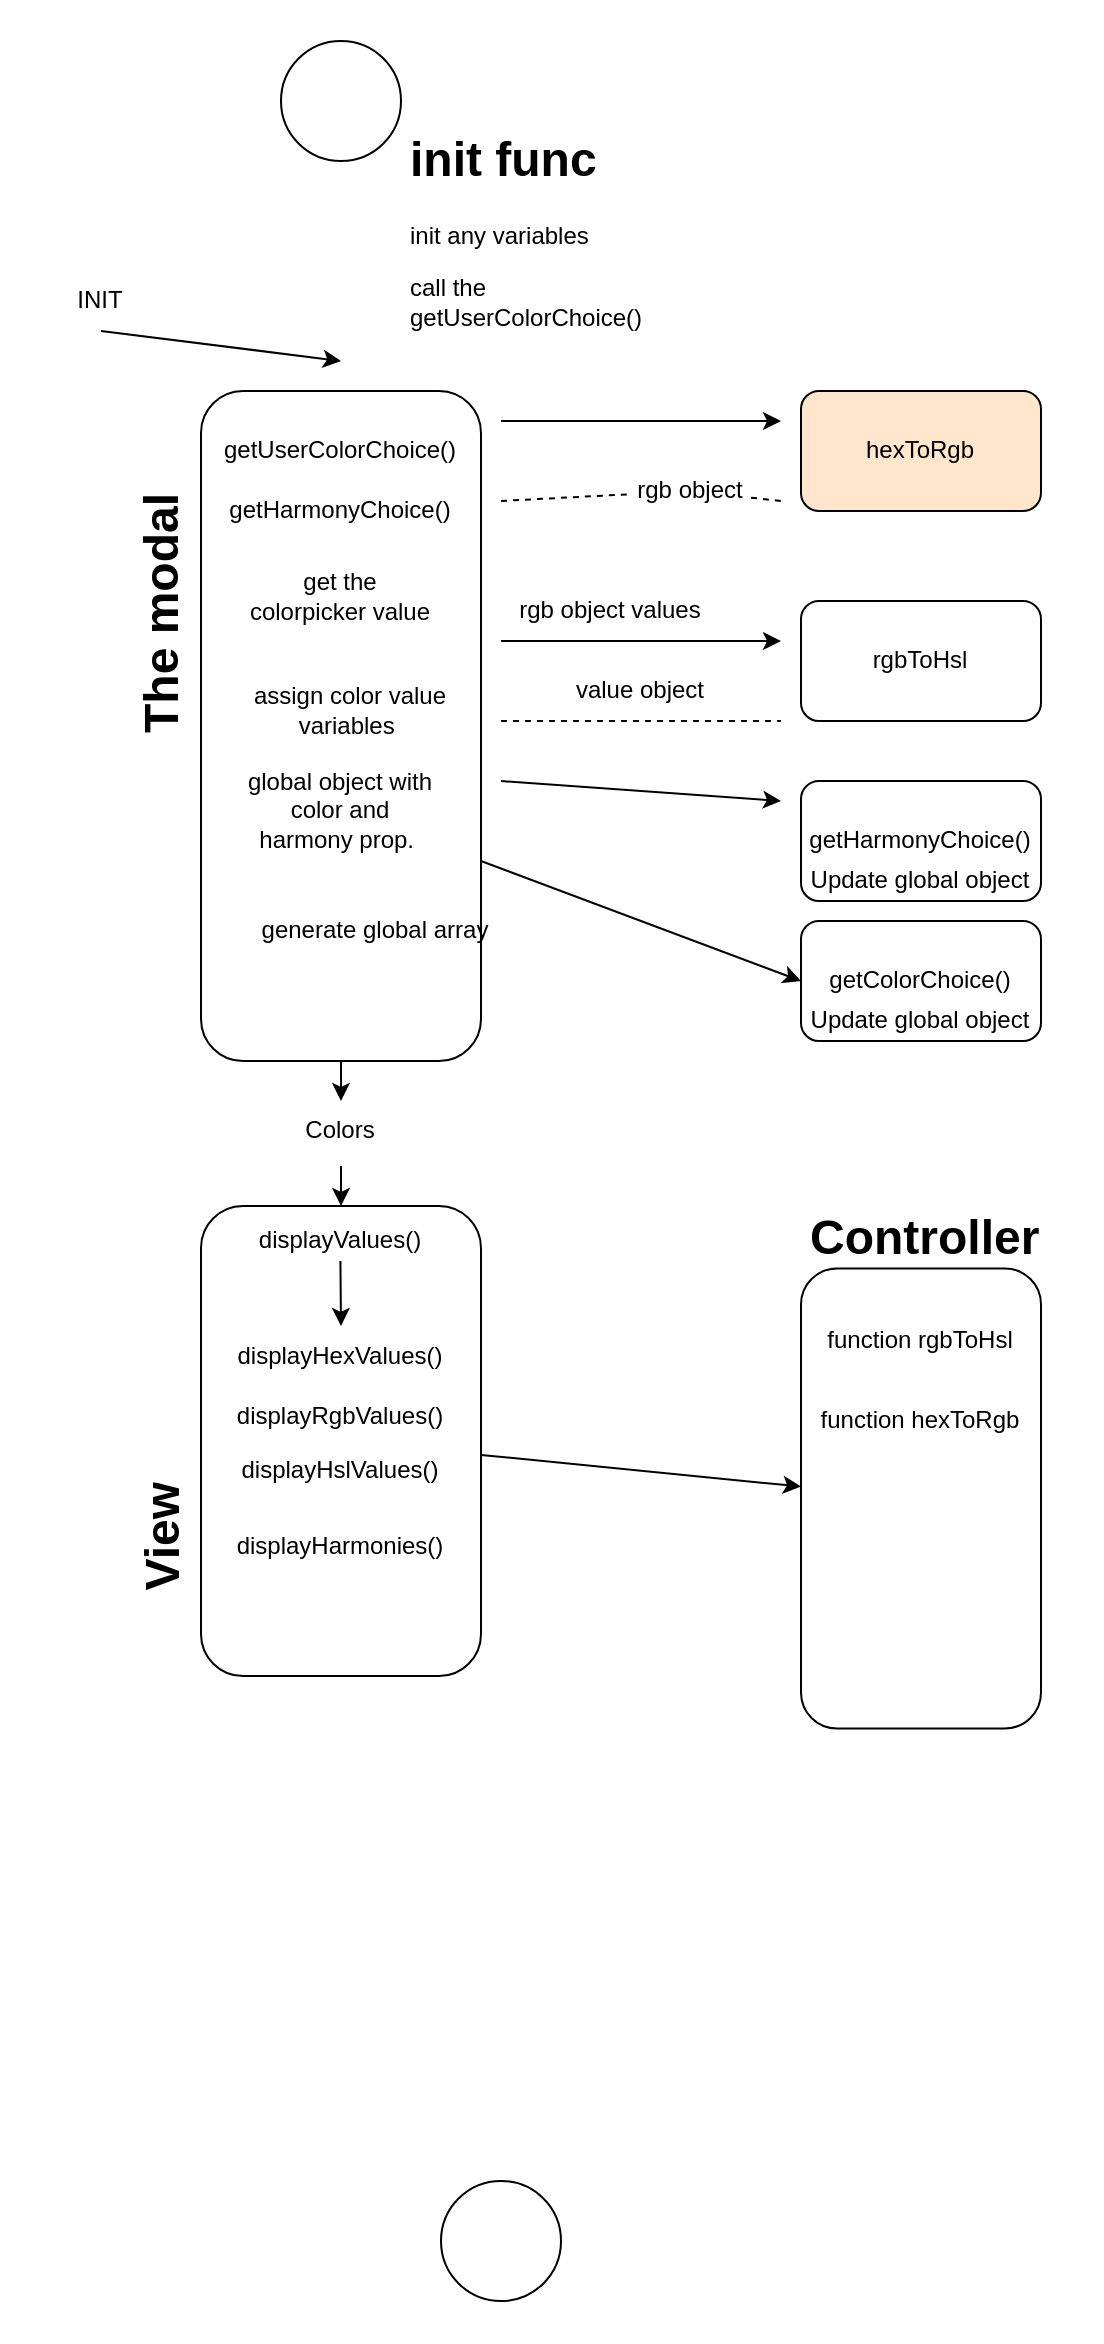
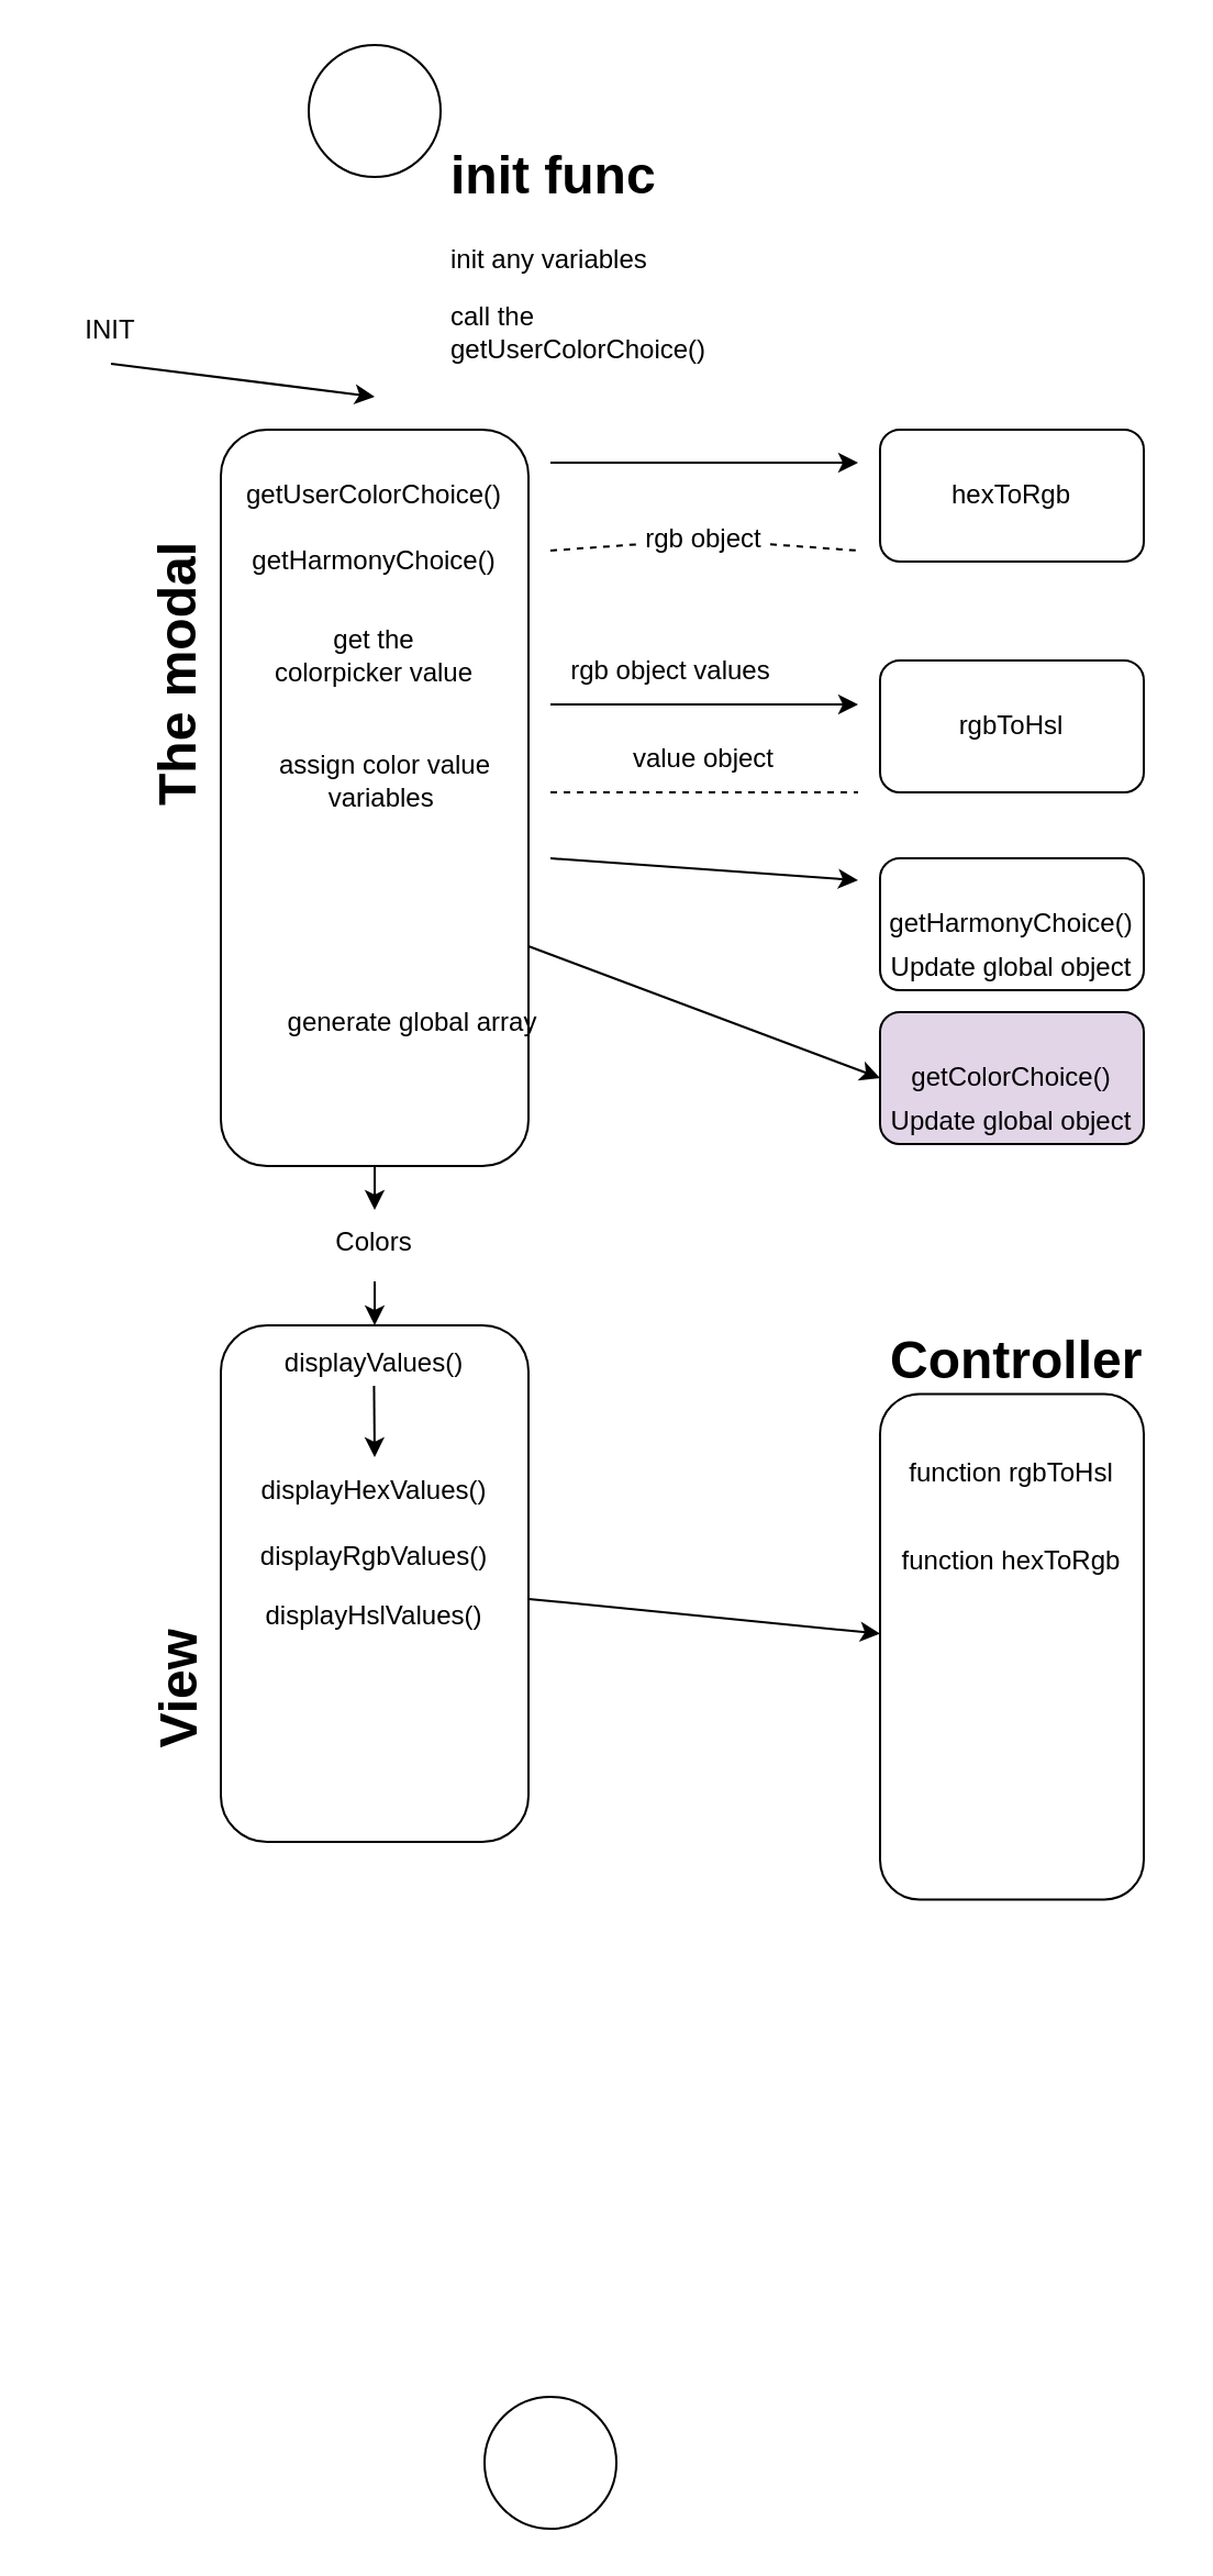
  <mxCell id="0" />
  <mxCell id="1" parent="0" />
  <mxCell id="2" value="" style="ellipse;whiteSpace=wrap;html=1;aspect=fixed;" vertex="1" parent="1"><mxGeometry x="140" y="20" width="60" height="60" as="geometry" /></mxCell>
  <mxCell id="3" value="INIT" style="text;html=1;strokeColor=none;fillColor=none;align=center;verticalAlign=middle;whiteSpace=wrap;rounded=0;" vertex="1" parent="1"><mxGeometry x="20" y="135" width="60" height="30" as="geometry" /></mxCell>
  <mxCell id="4" value="" style="endArrow=classic;html=1;exitX=0.5;exitY=1;exitDx=0;exitDy=0;" edge="1" parent="1" source="3"><mxGeometry width="50" height="50" relative="1" as="geometry"><mxPoint x="180" y="130" as="sourcePoint" /><mxPoint x="170" y="180" as="targetPoint" /></mxGeometry></mxCell>
  <mxCell id="5" value="&lt;h1&gt;init func&lt;/h1&gt;&lt;p&gt;init any variables&amp;nbsp;&lt;/p&gt;&lt;p&gt;call the getUserColorChoice()&lt;/p&gt;" style="text;html=1;strokeColor=none;fillColor=none;spacing=5;spacingTop=-20;whiteSpace=wrap;overflow=hidden;rounded=0;" vertex="1" parent="1"><mxGeometry x="200" y="60" width="140" height="120" as="geometry" /></mxCell>
  <mxCell id="6" value="" style="edgeStyle=none;html=1;" edge="1" parent="1" source="7" target="19"><mxGeometry relative="1" as="geometry" /></mxCell>
  <mxCell id="7" value="" style="rounded=1;whiteSpace=wrap;html=1;" vertex="1" parent="1"><mxGeometry x="100" y="195" width="140" height="335" as="geometry" /></mxCell>
  <mxCell id="8" value="getUserColorChoice()" style="text;html=1;strokeColor=none;fillColor=none;align=center;verticalAlign=middle;whiteSpace=wrap;rounded=0;" vertex="1" parent="1"><mxGeometry x="140" y="210" width="60" height="30" as="geometry" /></mxCell>
  <mxCell id="9" value="&lt;h1&gt;The modal&lt;/h1&gt;" style="text;html=1;strokeColor=none;fillColor=none;spacing=5;spacingTop=-20;whiteSpace=wrap;overflow=hidden;rounded=0;rotation=-90;" vertex="1" parent="1"><mxGeometry x="20" y="282.5" width="130" height="47.5" as="geometry" /></mxCell>
  <mxCell id="10" value="get the colorpicker value" style="text;html=1;strokeColor=none;fillColor=none;align=center;verticalAlign=middle;whiteSpace=wrap;rounded=0;" vertex="1" parent="1"><mxGeometry x="120" y="282.5" width="100" height="30" as="geometry" /></mxCell>
  <mxCell id="11" value="assign color value variables&amp;nbsp;" style="text;html=1;strokeColor=none;fillColor=none;align=center;verticalAlign=middle;whiteSpace=wrap;rounded=0;" vertex="1" parent="1"><mxGeometry x="125" y="340" width="100" height="30" as="geometry" /></mxCell>
- <mxCell id="12" value="hexToRgb" style="rounded=1;whiteSpace=wrap;html=1;fillColor=#ffe6cc;" vertex="1" parent="1"><mxGeometry x="400" y="195" width="120" height="60" as="geometry" /></mxCell>
+ <mxCell id="12" value="hexToRgb" style="rounded=1;whiteSpace=wrap;html=1;" vertex="1" parent="1"><mxGeometry x="400" y="195" width="120" height="60" as="geometry" /></mxCell>
  <mxCell id="13" value="rgbToHsl" style="rounded=1;whiteSpace=wrap;html=1;" vertex="1" parent="1"><mxGeometry x="400" y="300" width="120" height="60" as="geometry" /></mxCell>
  <mxCell id="14" value="rgb object values" style="text;html=1;strokeColor=none;fillColor=none;align=center;verticalAlign=middle;whiteSpace=wrap;rounded=0;" vertex="1" parent="1"><mxGeometry x="250" y="290" width="110" height="30" as="geometry" /></mxCell>
  <mxCell id="15" value="value object" style="text;html=1;strokeColor=none;fillColor=none;align=center;verticalAlign=middle;whiteSpace=wrap;rounded=0;" vertex="1" parent="1"><mxGeometry x="265" y="330" width="110" height="30" as="geometry" /></mxCell>
  <mxCell id="16" value="" style="edgeStyle=none;html=1;" edge="1" parent="1" source="17" target="23"><mxGeometry relative="1" as="geometry" /></mxCell>
  <mxCell id="17" value="" style="rounded=1;whiteSpace=wrap;html=1;" vertex="1" parent="1"><mxGeometry x="100" y="602.5" width="140" height="235" as="geometry" /></mxCell>
  <mxCell id="18" value="" style="edgeStyle=none;html=1;" edge="1" parent="1" target="17"><mxGeometry relative="1" as="geometry"><mxPoint x="170" y="582.5" as="sourcePoint" /></mxGeometry></mxCell>
  <mxCell id="19" value="Colors" style="text;html=1;strokeColor=none;fillColor=none;align=center;verticalAlign=middle;whiteSpace=wrap;rounded=0;" vertex="1" parent="1"><mxGeometry x="140" y="550" width="60" height="30" as="geometry" /></mxCell>
  <mxCell id="20" value="&lt;h1&gt;View&lt;/h1&gt;" style="text;html=1;strokeColor=none;fillColor=none;spacing=5;spacingTop=-20;whiteSpace=wrap;overflow=hidden;rounded=0;rotation=-90;" vertex="1" parent="1"><mxGeometry x="20" y="711.25" width="130" height="47.5" as="geometry" /></mxCell>
  <mxCell id="21" value="displayHexValues()" style="text;html=1;strokeColor=none;fillColor=none;align=center;verticalAlign=middle;whiteSpace=wrap;rounded=0;" vertex="1" parent="1"><mxGeometry x="120" y="662.5" width="100" height="30" as="geometry" /></mxCell>
  <mxCell id="22" value="displayRgbValues()" style="text;html=1;strokeColor=none;fillColor=none;align=center;verticalAlign=middle;whiteSpace=wrap;rounded=0;" vertex="1" parent="1"><mxGeometry x="115" y="692.5" width="110" height="30" as="geometry" /></mxCell>
  <mxCell id="23" value="" style="whiteSpace=wrap;html=1;rounded=1;" vertex="1" parent="1"><mxGeometry x="400" y="633.75" width="120" height="230" as="geometry" /></mxCell>
  <mxCell id="24" value="&lt;h1&gt;Controller&lt;/h1&gt;" style="text;html=1;strokeColor=none;fillColor=none;spacing=5;spacingTop=-20;whiteSpace=wrap;overflow=hidden;rounded=0;rotation=0;" vertex="1" parent="1"><mxGeometry x="400" y="598.75" width="130" height="47.5" as="geometry" /></mxCell>
  <mxCell id="25" value="function rgbToHsl&lt;span style=&quot;color: rgba(0 , 0 , 0 , 0) ; font-family: monospace ; font-size: 0px&quot;&gt;%3CmxGraphModel%3E%3Croot%3E%3CmxCell%20id%3D%220%22%2F%3E%3CmxCell%20id%3D%221%22%20parent%3D%220%22%2F%3E%3CmxCell%20id%3D%222%22%20value%3D%22get%20the%20colorpicker%20value%22%20style%3D%22text%3Bhtml%3D1%3BstrokeColor%3Dnone%3BfillColor%3Dnone%3Balign%3Dcenter%3BverticalAlign%3Dmiddle%3BwhiteSpace%3Dwrap%3Brounded%3D0%3B%22%20vertex%3D%221%22%20parent%3D%221%22%3E%3CmxGeometry%20x%3D%22470%22%20y%3D%22320%22%20width%3D%22100%22%20height%3D%2230%22%20as%3D%22geometry%22%2F%3E%3C%2FmxCell%3E%3C%2Froot%3E%3C%2FmxGraphModel%3E&lt;/span&gt;" style="text;html=1;strokeColor=none;fillColor=none;align=center;verticalAlign=middle;whiteSpace=wrap;rounded=0;" vertex="1" parent="1"><mxGeometry x="410" y="655" width="100" height="30" as="geometry" /></mxCell>
  <mxCell id="26" value="function hexToRgb&lt;span style=&quot;color: rgba(0 , 0 , 0 , 0) ; font-family: monospace ; font-size: 0px&quot;&gt;%3CmxGraphModel%3E%3Croot%3E%3CmxCell%20id%3D%220%22%2F%3E%3CmxCell%20id%3D%221%22%20parent%3D%220%22%2F%3E%3CmxCell%20id%3D%222%22%20value%3D%22get%20the%20colorpicker%20value%22%20style%3D%22text%3Bhtml%3D1%3BstrokeColor%3Dnone%3BfillColor%3Dnone%3Balign%3Dcenter%3BverticalAlign%3Dmiddle%3BwhiteSpace%3Dwrap%3Brounded%3D0%3B%22%20vertex%3D%221%22%20parent%3D%221%22%3E%3CmxGeometry%20x%3D%22470%22%20y%3D%22320%22%20width%3D%22100%22%20height%3D%2230%22%20as%3D%22geometry%22%2F%3E%3C%2FmxCell%3E%3C%2Froot%3E%3C%2FmxGraphModel%3E&lt;/span&gt;" style="text;html=1;strokeColor=none;fillColor=none;align=center;verticalAlign=middle;whiteSpace=wrap;rounded=0;" vertex="1" parent="1"><mxGeometry x="405" y="695" width="110" height="30" as="geometry" /></mxCell>
  <mxCell id="27" value="displayHslValues()" style="text;html=1;strokeColor=none;fillColor=none;align=center;verticalAlign=middle;whiteSpace=wrap;rounded=0;" vertex="1" parent="1"><mxGeometry x="115" y="720" width="110" height="30" as="geometry" /></mxCell>
  <mxCell id="28" value="displayValues()" style="text;html=1;strokeColor=none;fillColor=none;align=center;verticalAlign=middle;whiteSpace=wrap;rounded=0;" vertex="1" parent="1"><mxGeometry x="120" y="610" width="100" height="20" as="geometry" /></mxCell>
  <mxCell id="29" value="" style="endArrow=classic;html=1;" edge="1" parent="1"><mxGeometry width="50" height="50" relative="1" as="geometry"><mxPoint x="169.71" y="630" as="sourcePoint" /><mxPoint x="170" y="662.5" as="targetPoint" /></mxGeometry></mxCell>
  <mxCell id="30" value="getHarmonyChoice()" style="text;html=1;strokeColor=none;fillColor=none;align=center;verticalAlign=middle;whiteSpace=wrap;rounded=0;" vertex="1" parent="1"><mxGeometry x="140" y="240" width="60" height="30" as="geometry" /></mxCell>
- <mxCell id="31" value="displayHarmonies()" style="text;html=1;strokeColor=none;fillColor=none;align=center;verticalAlign=middle;whiteSpace=wrap;rounded=0;" vertex="1" parent="1"><mxGeometry x="120" y="762.5" width="100" height="20" as="geometry" /></mxCell>
- <mxCell id="32" value="global object with color and harmony prop.&amp;nbsp;" style="text;html=1;strokeColor=none;fillColor=none;align=center;verticalAlign=middle;whiteSpace=wrap;rounded=0;" vertex="1" parent="1"><mxGeometry x="120" y="390" width="100" height="30" as="geometry" /></mxCell>
  <mxCell id="33" value="getHarmonyChoice()" style="rounded=1;whiteSpace=wrap;html=1;" vertex="1" parent="1"><mxGeometry x="400" y="390" width="120" height="60" as="geometry" /></mxCell>
  <mxCell id="34" value="" style="endArrow=classic;html=1;" edge="1" parent="1"><mxGeometry width="50" height="50" relative="1" as="geometry"><mxPoint x="250" y="390" as="sourcePoint" /><mxPoint x="390" y="400" as="targetPoint" /></mxGeometry></mxCell>
  <mxCell id="35" value="Update global object" style="text;html=1;strokeColor=none;fillColor=none;align=center;verticalAlign=middle;whiteSpace=wrap;rounded=0;" vertex="1" parent="1"><mxGeometry x="395" y="430" width="130" height="20" as="geometry" /></mxCell>
- <mxCell id="36" value="getColorChoice()" style="rounded=1;whiteSpace=wrap;html=1;" vertex="1" parent="1"><mxGeometry x="400" y="460" width="120" height="60" as="geometry" /></mxCell>
+ <mxCell id="36" value="getColorChoice()" style="rounded=1;whiteSpace=wrap;html=1;fillColor=#e1d5e7;" vertex="1" parent="1"><mxGeometry x="400" y="460" width="120" height="60" as="geometry" /></mxCell>
  <mxCell id="37" value="" style="endArrow=classic;html=1;entryX=0;entryY=0.5;entryDx=0;entryDy=0;" edge="1" parent="1" target="36"><mxGeometry width="50" height="50" relative="1" as="geometry"><mxPoint x="240" y="430" as="sourcePoint" /><mxPoint x="380" y="440" as="targetPoint" /></mxGeometry></mxCell>
  <mxCell id="38" value="Update global object" style="text;html=1;strokeColor=none;fillColor=none;align=center;verticalAlign=middle;whiteSpace=wrap;rounded=0;" vertex="1" parent="1"><mxGeometry x="395" y="500" width="130" height="20" as="geometry" /></mxCell>
  <mxCell id="39" value="" style="endArrow=classic;html=1;exitX=0;exitY=1;exitDx=0;exitDy=0;" edge="1" parent="1" source="14"><mxGeometry width="50" height="50" relative="1" as="geometry"><mxPoint x="360" y="390" as="sourcePoint" /><mxPoint x="390" y="320" as="targetPoint" /></mxGeometry></mxCell>
  <mxCell id="40" value="" style="endArrow=classic;html=1;" edge="1" parent="1"><mxGeometry width="50" height="50" relative="1" as="geometry"><mxPoint x="250" y="210" as="sourcePoint" /><mxPoint x="390" y="210" as="targetPoint" /></mxGeometry></mxCell>
  <mxCell id="41" value="" style="endArrow=none;dashed=1;html=1;startArrow=none;" edge="1" parent="1" source="42"><mxGeometry width="50" height="50" relative="1" as="geometry"><mxPoint x="250" y="250" as="sourcePoint" /><mxPoint x="390" y="250" as="targetPoint" /><Array as="points" /></mxGeometry></mxCell>
- <mxCell id="42" value="rgb object" style="text;html=1;strokeColor=none;fillColor=none;align=center;verticalAlign=middle;whiteSpace=wrap;rounded=0;" vertex="1" parent="1"><mxGeometry x="315" y="230" width="60" height="30" as="geometry" /></mxCell>
+ <mxCell id="42" value="rgb object" style="text;html=1;strokeColor=none;fillColor=none;align=center;verticalAlign=middle;whiteSpace=wrap;rounded=0;" vertex="1" parent="1"><mxGeometry x="290" y="230" width="60" height="30" as="geometry" /></mxCell>
  <mxCell id="43" value="" style="endArrow=none;dashed=1;html=1;" edge="1" parent="1" target="42"><mxGeometry width="50" height="50" relative="1" as="geometry"><mxPoint x="250" y="250" as="sourcePoint" /><mxPoint x="390" y="250" as="targetPoint" /><Array as="points" /></mxGeometry></mxCell>
  <mxCell id="44" value="" style="endArrow=none;dashed=1;html=1;" edge="1" parent="1"><mxGeometry width="50" height="50" relative="1" as="geometry"><mxPoint x="250" y="360" as="sourcePoint" /><mxPoint x="390" y="360" as="targetPoint" /></mxGeometry></mxCell>
  <mxCell id="45" value="generate global array" style="text;html=1;strokeColor=none;fillColor=none;align=center;verticalAlign=middle;whiteSpace=wrap;rounded=0;" vertex="1" parent="1"><mxGeometry x="115" y="450" width="145" height="30" as="geometry" /></mxCell>
  <mxCell id="46" value="" style="ellipse;whiteSpace=wrap;html=1;aspect=fixed;" vertex="1" parent="1"><mxGeometry x="220" y="1090" width="60" height="60" as="geometry" /></mxCell>
